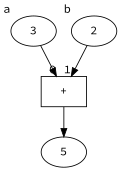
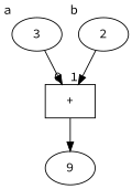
  digraph {
    fontname="Source Code Pro"
    node [fontname="Source Code Pro"]
    edge [fontname="Source Code Pro"]
    n1 [label=3 xlabel=a]
    "+" [shape=box]
    n3 [label=2 xlabel=b]
-   n4 [label=5]
+   n4 [label=9]
    n1 -> "+" [headlabel=0]
    "+" -> n4
    n3 -> "+" [headlabel=1]
  }
